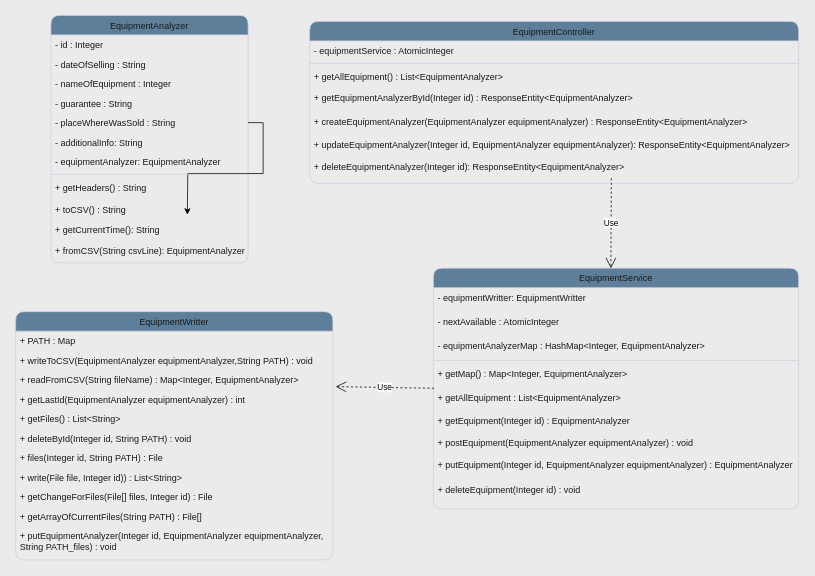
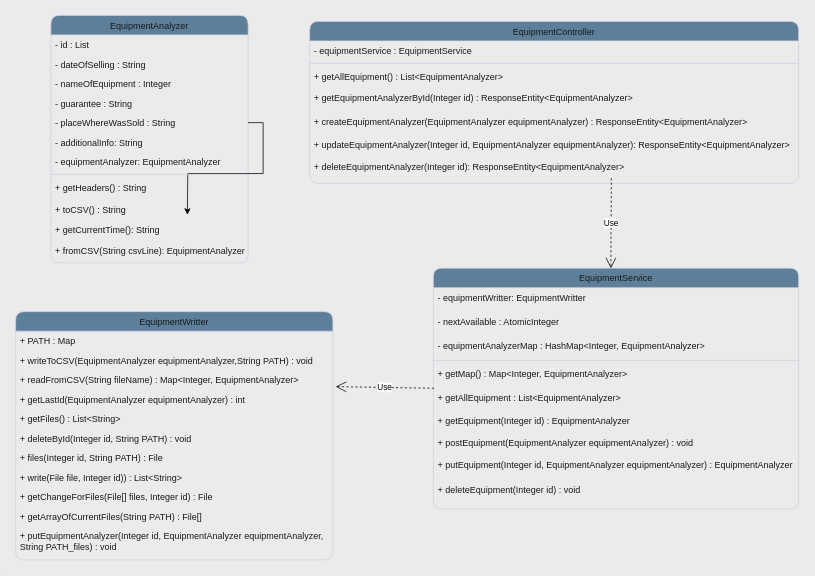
  <mxCell id="0" />
  <mxCell id="1" parent="0" />
  <mxCell id="2" value="EquipmentController" style="swimlane;fontStyle=0;align=center;verticalAlign=top;childLayout=stackLayout;horizontal=1;startSize=26;horizontalStack=0;resizeParent=1;resizeLast=0;collapsible=1;marginBottom=0;rounded=1;shadow=0;strokeWidth=1;labelBackgroundColor=none;fillColor=#5D7F99;strokeColor=#D0CEE2;fontColor=#1A1A1A;" parent="1" vertex="1"><mxGeometry x="412" y="28" width="652" height="216" as="geometry"><mxRectangle x="230" y="140" width="160" height="26" as="alternateBounds" /></mxGeometry></mxCell>
- <mxCell id="3" value="- equipmentService : AtomicInteger " style="text;align=left;verticalAlign=top;spacingLeft=4;spacingRight=4;overflow=hidden;rotatable=0;points=[[0,0.5],[1,0.5]];portConstraint=eastwest;labelBackgroundColor=none;rounded=1;fontColor=#1A1A1A;" parent="2" vertex="1"><mxGeometry y="26" width="652" height="26" as="geometry" /></mxCell>
+ <mxCell id="3" value="- equipmentService : EquipmentService " style="text;align=left;verticalAlign=top;spacingLeft=4;spacingRight=4;overflow=hidden;rotatable=0;points=[[0,0.5],[1,0.5]];portConstraint=eastwest;labelBackgroundColor=none;rounded=1;fontColor=#1A1A1A;" parent="2" vertex="1"><mxGeometry y="26" width="652" height="26" as="geometry" /></mxCell>
  <mxCell id="4" value="" style="line;html=1;strokeWidth=1;align=left;verticalAlign=middle;spacingTop=-1;spacingLeft=3;spacingRight=3;rotatable=0;labelPosition=right;points=[];portConstraint=eastwest;labelBackgroundColor=none;rounded=1;fillColor=#5D7F99;strokeColor=#D0CEE2;fontColor=#1A1A1A;" parent="2" vertex="1"><mxGeometry y="52" width="652" height="8" as="geometry" /></mxCell>
  <mxCell id="5" value="+ getAllEquipment() : List&lt;EquipmentAnalyzer&gt;" style="text;align=left;verticalAlign=top;spacingLeft=4;spacingRight=4;overflow=hidden;rotatable=0;points=[[0,0.5],[1,0.5]];portConstraint=eastwest;labelBackgroundColor=none;rounded=1;fontColor=#1A1A1A;" parent="2" vertex="1"><mxGeometry y="60" width="652" height="29" as="geometry" /></mxCell>
  <mxCell id="6" value="+ getEquipmentAnalyzerById(Integer id) : ResponseEntity&lt;EquipmentAnalyzer&gt;" style="text;align=left;verticalAlign=top;spacingLeft=4;spacingRight=4;overflow=hidden;rotatable=0;points=[[0,0.5],[1,0.5]];portConstraint=eastwest;rounded=1;shadow=0;html=0;labelBackgroundColor=none;fontColor=#1A1A1A;" parent="2" vertex="1"><mxGeometry y="89" width="652" height="31" as="geometry" /></mxCell>
  <mxCell id="7" value="+ createEquipmentAnalyzer(EquipmentAnalyzer equipmentAnalyzer) : ResponseEntity&lt;EquipmentAnalyzer&gt; " style="text;align=left;verticalAlign=top;spacingLeft=4;spacingRight=4;overflow=hidden;rotatable=0;points=[[0,0.5],[1,0.5]];portConstraint=eastwest;rounded=1;shadow=0;html=0;labelBackgroundColor=none;fontColor=#1A1A1A;" parent="2" vertex="1"><mxGeometry y="120" width="652" height="31" as="geometry" /></mxCell>
  <mxCell id="8" value="+ updateEquipmentAnalyzer(Integer id, EquipmentAnalyzer equipmentAnalyzer): ResponseEntity&lt;EquipmentAnalyzer&gt; " style="text;align=left;verticalAlign=top;spacingLeft=4;spacingRight=4;overflow=hidden;rotatable=0;points=[[0,0.5],[1,0.5]];portConstraint=eastwest;rounded=1;shadow=0;html=0;labelBackgroundColor=none;fontColor=#1A1A1A;" parent="2" vertex="1"><mxGeometry y="151" width="652" height="30" as="geometry" /></mxCell>
  <mxCell id="9" value="+ deleteEquipmentAnalyzer(Integer id): ResponseEntity&lt;EquipmentAnalyzer&gt; " style="text;align=left;verticalAlign=top;spacingLeft=4;spacingRight=4;overflow=hidden;rotatable=0;points=[[0,0.5],[1,0.5]];portConstraint=eastwest;rounded=1;shadow=0;html=0;labelBackgroundColor=none;fontColor=#1A1A1A;" parent="2" vertex="1"><mxGeometry y="181" width="652" height="28" as="geometry" /></mxCell>
  <mxCell id="10" value="EquipmentWritter" style="swimlane;fontStyle=0;align=center;verticalAlign=top;childLayout=stackLayout;horizontal=1;startSize=26;horizontalStack=0;resizeParent=1;resizeLast=0;collapsible=1;marginBottom=0;rounded=1;shadow=0;strokeWidth=1;labelBackgroundColor=none;fillColor=#5D7F99;strokeColor=#D0CEE2;fontColor=#1A1A1A;" parent="1" vertex="1"><mxGeometry x="20" y="415" width="423" height="331" as="geometry"><mxRectangle x="130" y="380" width="160" height="26" as="alternateBounds" /></mxGeometry></mxCell>
  <mxCell id="11" value="+ PATH : Map" style="text;align=left;verticalAlign=top;spacingLeft=4;spacingRight=4;overflow=hidden;rotatable=0;points=[[0,0.5],[1,0.5]];portConstraint=eastwest;labelBackgroundColor=none;rounded=1;fontColor=#1A1A1A;" parent="10" vertex="1"><mxGeometry y="26" width="423" height="26" as="geometry" /></mxCell>
  <mxCell id="12" value="+ writeToCSV(EquipmentAnalyzer equipmentAnalyzer,String PATH) : void" style="text;align=left;verticalAlign=top;spacingLeft=4;spacingRight=4;overflow=hidden;rotatable=0;points=[[0,0.5],[1,0.5]];portConstraint=eastwest;labelBackgroundColor=none;rounded=1;fontColor=#1A1A1A;" vertex="1" parent="10"><mxGeometry y="52" width="423" height="26" as="geometry" /></mxCell>
  <mxCell id="13" value="+ readFromCSV(String fileName) : Map&lt;Integer, EquipmentAnalyzer&gt;" style="text;align=left;verticalAlign=top;spacingLeft=4;spacingRight=4;overflow=hidden;rotatable=0;points=[[0,0.5],[1,0.5]];portConstraint=eastwest;labelBackgroundColor=none;rounded=1;fontColor=#1A1A1A;" vertex="1" parent="10"><mxGeometry y="78" width="423" height="26" as="geometry" /></mxCell>
  <mxCell id="14" value="+ getLastId(EquipmentAnalyzer equipmentAnalyzer) : int" style="text;align=left;verticalAlign=top;spacingLeft=4;spacingRight=4;overflow=hidden;rotatable=0;points=[[0,0.5],[1,0.5]];portConstraint=eastwest;labelBackgroundColor=none;rounded=1;fontColor=#1A1A1A;" vertex="1" parent="10"><mxGeometry y="104" width="423" height="26" as="geometry" /></mxCell>
  <mxCell id="15" value="+ getFiles() : List&lt;String&gt;" style="text;align=left;verticalAlign=top;spacingLeft=4;spacingRight=4;overflow=hidden;rotatable=0;points=[[0,0.5],[1,0.5]];portConstraint=eastwest;labelBackgroundColor=none;rounded=1;fontColor=#1A1A1A;" vertex="1" parent="10"><mxGeometry y="130" width="423" height="26" as="geometry" /></mxCell>
  <mxCell id="16" value="+ deleteById(Integer id, String PATH) : void" style="text;align=left;verticalAlign=top;spacingLeft=4;spacingRight=4;overflow=hidden;rotatable=0;points=[[0,0.5],[1,0.5]];portConstraint=eastwest;labelBackgroundColor=none;rounded=1;fontColor=#1A1A1A;" vertex="1" parent="10"><mxGeometry y="156" width="423" height="26" as="geometry" /></mxCell>
  <mxCell id="17" value="+ files(Integer id, String PATH) : File" style="text;align=left;verticalAlign=top;spacingLeft=4;spacingRight=4;overflow=hidden;rotatable=0;points=[[0,0.5],[1,0.5]];portConstraint=eastwest;labelBackgroundColor=none;rounded=1;fontColor=#1A1A1A;" vertex="1" parent="10"><mxGeometry y="182" width="423" height="26" as="geometry" /></mxCell>
  <mxCell id="18" value="+ write(File file, Integer id)) : List&lt;String&gt;" style="text;align=left;verticalAlign=top;spacingLeft=4;spacingRight=4;overflow=hidden;rotatable=0;points=[[0,0.5],[1,0.5]];portConstraint=eastwest;labelBackgroundColor=none;rounded=1;fontColor=#1A1A1A;" vertex="1" parent="10"><mxGeometry y="208" width="423" height="26" as="geometry" /></mxCell>
  <mxCell id="19" value="+ getChangeForFiles(File[] files, Integer id) : File" style="text;align=left;verticalAlign=top;spacingLeft=4;spacingRight=4;overflow=hidden;rotatable=0;points=[[0,0.5],[1,0.5]];portConstraint=eastwest;labelBackgroundColor=none;rounded=1;fontColor=#1A1A1A;" vertex="1" parent="10"><mxGeometry y="234" width="423" height="26" as="geometry" /></mxCell>
  <mxCell id="20" value="+ getArrayOfCurrentFiles(String PATH) : File[]" style="text;align=left;verticalAlign=top;spacingLeft=4;spacingRight=4;overflow=hidden;rotatable=0;points=[[0,0.5],[1,0.5]];portConstraint=eastwest;labelBackgroundColor=none;rounded=1;fontColor=#1A1A1A;" vertex="1" parent="10"><mxGeometry y="260" width="423" height="26" as="geometry" /></mxCell>
  <mxCell id="21" value="+ putEquipmentAnalyzer(Integer id, EquipmentAnalyzer equipmentAnalyzer,&#10;String PATH_files) : void" style="text;align=left;verticalAlign=top;spacingLeft=4;spacingRight=4;overflow=hidden;rotatable=0;points=[[0,0.5],[1,0.5]];portConstraint=eastwest;labelBackgroundColor=none;rounded=1;fontColor=#1A1A1A;" vertex="1" parent="10"><mxGeometry y="286" width="423" height="45" as="geometry" /></mxCell>
  <mxCell id="22" value="EquipmentService" style="swimlane;fontStyle=0;align=center;verticalAlign=top;childLayout=stackLayout;horizontal=1;startSize=26;horizontalStack=0;resizeParent=1;resizeLast=0;collapsible=1;marginBottom=0;rounded=1;shadow=0;strokeWidth=1;labelBackgroundColor=none;fillColor=#5D7F99;strokeColor=#D0CEE2;fontColor=#1A1A1A;" parent="1" vertex="1"><mxGeometry x="577" y="357" width="487" height="321" as="geometry"><mxRectangle x="550" y="140" width="160" height="26" as="alternateBounds" /></mxGeometry></mxCell>
  <mxCell id="23" value="- equipmentWritter: EquipmentWritter" style="text;align=left;verticalAlign=top;spacingLeft=4;spacingRight=4;overflow=hidden;rotatable=0;points=[[0,0.5],[1,0.5]];portConstraint=eastwest;rounded=1;shadow=0;html=0;labelBackgroundColor=none;fontColor=#1A1A1A;" parent="22" vertex="1"><mxGeometry y="26" width="487" height="32" as="geometry" /></mxCell>
  <mxCell id="24" value="- nextAvailable : AtomicInteger" style="text;align=left;verticalAlign=top;spacingLeft=4;spacingRight=4;overflow=hidden;rotatable=0;points=[[0,0.5],[1,0.5]];portConstraint=eastwest;rounded=1;shadow=0;html=0;labelBackgroundColor=none;fontColor=#1A1A1A;" vertex="1" parent="22"><mxGeometry y="58" width="487" height="32" as="geometry" /></mxCell>
  <mxCell id="25" value="- equipmentAnalyzerMap : HashMap&lt;Integer, EquipmentAnalyzer&gt; " style="text;align=left;verticalAlign=top;spacingLeft=4;spacingRight=4;overflow=hidden;rotatable=0;points=[[0,0.5],[1,0.5]];portConstraint=eastwest;labelBackgroundColor=none;rounded=1;fontColor=#1A1A1A;" parent="22" vertex="1"><mxGeometry y="90" width="487" height="29" as="geometry" /></mxCell>
  <mxCell id="26" value="" style="line;html=1;strokeWidth=1;align=left;verticalAlign=middle;spacingTop=-1;spacingLeft=3;spacingRight=3;rotatable=0;labelPosition=right;points=[];portConstraint=eastwest;labelBackgroundColor=none;rounded=1;fillColor=#5D7F99;strokeColor=#D0CEE2;fontColor=#1A1A1A;" parent="22" vertex="1"><mxGeometry y="119" width="487" height="8" as="geometry" /></mxCell>
  <mxCell id="27" value="+ getMap() : Map&lt;Integer, EquipmentAnalyzer&gt; " style="text;align=left;verticalAlign=top;spacingLeft=4;spacingRight=4;overflow=hidden;rotatable=0;points=[[0,0.5],[1,0.5]];portConstraint=eastwest;rounded=1;shadow=0;html=0;labelBackgroundColor=none;fontColor=#1A1A1A;" parent="22" vertex="1"><mxGeometry y="127" width="487" height="32" as="geometry" /></mxCell>
  <mxCell id="28" value="+ getAllEquipment : List&lt;EquipmentAnalyzer&gt; " style="text;align=left;verticalAlign=top;spacingLeft=4;spacingRight=4;overflow=hidden;rotatable=0;points=[[0,0.5],[1,0.5]];portConstraint=eastwest;rounded=1;shadow=0;html=0;labelBackgroundColor=none;fontColor=#1A1A1A;" parent="22" vertex="1"><mxGeometry y="159" width="487" height="31" as="geometry" /></mxCell>
  <mxCell id="29" value="+ getEquipment(Integer id) : EquipmentAnalyzer" style="text;align=left;verticalAlign=top;spacingLeft=4;spacingRight=4;overflow=hidden;rotatable=0;points=[[0,0.5],[1,0.5]];portConstraint=eastwest;rounded=1;shadow=0;html=0;labelBackgroundColor=none;fontColor=#1A1A1A;" parent="22" vertex="1"><mxGeometry y="190" width="487" height="29" as="geometry" /></mxCell>
  <mxCell id="30" value="+ postEquipment(EquipmentAnalyzer equipmentAnalyzer) : void" style="text;align=left;verticalAlign=top;spacingLeft=4;spacingRight=4;overflow=hidden;rotatable=0;points=[[0,0.5],[1,0.5]];portConstraint=eastwest;labelBackgroundColor=none;rounded=1;fontColor=#1A1A1A;" parent="22" vertex="1"><mxGeometry y="219" width="487" height="30" as="geometry" /></mxCell>
  <mxCell id="31" value="+ putEquipment(Integer id, EquipmentAnalyzer equipmentAnalyzer) : EquipmentAnalyzer" style="text;align=left;verticalAlign=top;spacingLeft=4;spacingRight=4;overflow=hidden;rotatable=0;points=[[0,0.5],[1,0.5]];portConstraint=eastwest;labelBackgroundColor=none;rounded=1;fontColor=#1A1A1A;" parent="22" vertex="1"><mxGeometry y="249" width="487" height="33" as="geometry" /></mxCell>
  <mxCell id="32" value="+ deleteEquipment(Integer id) : void" style="text;align=left;verticalAlign=top;spacingLeft=4;spacingRight=4;overflow=hidden;rotatable=0;points=[[0,0.5],[1,0.5]];portConstraint=eastwest;labelBackgroundColor=none;rounded=1;fontColor=#1A1A1A;" parent="22" vertex="1"><mxGeometry y="282" width="487" height="39" as="geometry" /></mxCell>
  <mxCell id="33" value="EquipmentAnalyzer" style="swimlane;fontStyle=0;align=center;verticalAlign=top;childLayout=stackLayout;horizontal=1;startSize=26;horizontalStack=0;resizeParent=1;resizeLast=0;collapsible=1;marginBottom=0;rounded=1;shadow=0;strokeWidth=1;labelBackgroundColor=none;fillColor=#5D7F99;strokeColor=#D0CEE2;fontColor=#1A1A1A;" parent="1" vertex="1"><mxGeometry x="67" y="20" width="263" height="330" as="geometry"><mxRectangle x="130" y="380" width="160" height="26" as="alternateBounds" /></mxGeometry></mxCell>
- <mxCell id="34" value="- id : Integer" style="text;align=left;verticalAlign=top;spacingLeft=4;spacingRight=4;overflow=hidden;rotatable=0;points=[[0,0.5],[1,0.5]];portConstraint=eastwest;labelBackgroundColor=none;rounded=1;fontColor=#1A1A1A;" parent="33" vertex="1"><mxGeometry y="26" width="263" height="26" as="geometry" /></mxCell>
+ <mxCell id="34" value="- id : List" style="text;align=left;verticalAlign=top;spacingLeft=4;spacingRight=4;overflow=hidden;rotatable=0;points=[[0,0.5],[1,0.5]];portConstraint=eastwest;labelBackgroundColor=none;rounded=1;fontColor=#1A1A1A;" parent="33" vertex="1"><mxGeometry y="26" width="263" height="26" as="geometry" /></mxCell>
  <mxCell id="35" value="- dateOfSelling : String" style="text;align=left;verticalAlign=top;spacingLeft=4;spacingRight=4;overflow=hidden;rotatable=0;points=[[0,0.5],[1,0.5]];portConstraint=eastwest;rounded=1;shadow=0;html=0;labelBackgroundColor=none;fontColor=#1A1A1A;" parent="33" vertex="1"><mxGeometry y="52" width="263" height="26" as="geometry" /></mxCell>
  <mxCell id="36" value="- nameOfEquipment : Integer" style="text;align=left;verticalAlign=top;spacingLeft=4;spacingRight=4;overflow=hidden;rotatable=0;points=[[0,0.5],[1,0.5]];portConstraint=eastwest;fontStyle=0;labelBackgroundColor=none;rounded=1;fontColor=#1A1A1A;" parent="33" vertex="1"><mxGeometry y="78" width="263" height="26" as="geometry" /></mxCell>
  <mxCell id="37" value="- guarantee : String" style="text;align=left;verticalAlign=top;spacingLeft=4;spacingRight=4;overflow=hidden;rotatable=0;points=[[0,0.5],[1,0.5]];portConstraint=eastwest;labelBackgroundColor=none;rounded=1;fontColor=#1A1A1A;" parent="33" vertex="1"><mxGeometry y="104" width="263" height="26" as="geometry" /></mxCell>
  <mxCell id="38" style="edgeStyle=orthogonalEdgeStyle;rounded=0;orthogonalLoop=1;jettySize=auto;html=1;exitX=1;exitY=0.5;exitDx=0;exitDy=0;" parent="33" source="39" edge="1"><mxGeometry relative="1" as="geometry"><mxPoint x="182" y="265.8" as="targetPoint" /></mxGeometry></mxCell>
  <mxCell id="39" value="- placeWhereWasSold : String" style="text;align=left;verticalAlign=top;spacingLeft=4;spacingRight=4;overflow=hidden;rotatable=0;points=[[0,0.5],[1,0.5]];portConstraint=eastwest;labelBackgroundColor=none;rounded=1;fontColor=#1A1A1A;" parent="33" vertex="1"><mxGeometry y="130" width="263" height="26" as="geometry" /></mxCell>
  <mxCell id="40" value="- additionalInfo: String" style="text;align=left;verticalAlign=top;spacingLeft=4;spacingRight=4;overflow=hidden;rotatable=0;points=[[0,0.5],[1,0.5]];portConstraint=eastwest;labelBackgroundColor=none;rounded=1;fontColor=#1A1A1A;" parent="33" vertex="1"><mxGeometry y="156" width="263" height="26" as="geometry" /></mxCell>
  <mxCell id="41" value="- equipmentAnalyzer: EquipmentAnalyzer" style="text;align=left;verticalAlign=top;spacingLeft=4;spacingRight=4;overflow=hidden;rotatable=0;points=[[0,0.5],[1,0.5]];portConstraint=eastwest;labelBackgroundColor=none;rounded=1;fontColor=#1A1A1A;" vertex="1" parent="33"><mxGeometry y="182" width="263" height="26" as="geometry" /></mxCell>
  <mxCell id="42" value="" style="line;html=1;strokeWidth=1;align=left;verticalAlign=middle;spacingTop=-1;spacingLeft=3;spacingRight=3;rotatable=0;labelPosition=right;points=[];portConstraint=eastwest;labelBackgroundColor=none;rounded=1;fillColor=#5D7F99;strokeColor=#D0CEE2;fontColor=#1A1A1A;" parent="33" vertex="1"><mxGeometry y="208" width="263" height="8" as="geometry" /></mxCell>
  <mxCell id="43" value="+ getHeaders() : String" style="text;align=left;verticalAlign=top;spacingLeft=4;spacingRight=4;overflow=hidden;rotatable=0;points=[[0,0.5],[1,0.5]];portConstraint=eastwest;labelBackgroundColor=none;rounded=1;fontColor=#1A1A1A;" parent="33" vertex="1"><mxGeometry y="216" width="263" height="30" as="geometry" /></mxCell>
  <mxCell id="44" value="+ toCSV() : String" style="text;align=left;verticalAlign=top;spacingLeft=4;spacingRight=4;overflow=hidden;rotatable=0;points=[[0,0.5],[1,0.5]];portConstraint=eastwest;labelBackgroundColor=none;rounded=1;fontColor=#1A1A1A;" parent="33" vertex="1"><mxGeometry y="246" width="263" height="26" as="geometry" /></mxCell>
  <mxCell id="45" value="+ getCurrentTime(): String" style="text;align=left;verticalAlign=top;spacingLeft=4;spacingRight=4;overflow=hidden;rotatable=0;points=[[0,0.5],[1,0.5]];portConstraint=eastwest;labelBackgroundColor=none;rounded=1;fontColor=#1A1A1A;" parent="33" vertex="1"><mxGeometry y="272" width="263" height="29" as="geometry" /></mxCell>
  <mxCell id="46" value="+ fromCSV(String csvLine): EquipmentAnalyzer" style="text;align=left;verticalAlign=top;spacingLeft=4;spacingRight=4;overflow=hidden;rotatable=0;points=[[0,0.5],[1,0.5]];portConstraint=eastwest;labelBackgroundColor=none;rounded=1;fontColor=#1A1A1A;" vertex="1" parent="33"><mxGeometry y="301" width="263" height="29" as="geometry" /></mxCell>
  <mxCell id="47" value="Use" style="endArrow=open;endSize=12;dashed=1;html=1;rounded=0;strokeColor=#030303;fontColor=#030303;labelBackgroundColor=#FFFFFF;exitX=0.002;exitY=0.039;exitDx=0;exitDy=0;exitPerimeter=0;entryX=1.009;entryY=0.846;entryDx=0;entryDy=0;entryPerimeter=0;" parent="1" source="28" target="13" edge="1"><mxGeometry width="160" relative="1" as="geometry"><mxPoint x="350" y="351" as="sourcePoint" /><mxPoint x="510" y="351" as="targetPoint" /></mxGeometry></mxCell>
  <mxCell id="48" value="Use" style="endArrow=open;endSize=12;dashed=1;html=1;rounded=0;labelBackgroundColor=#FFFFFF;fontColor=#000000;strokeColor=#000000;entryX=0.486;entryY=0.001;entryDx=0;entryDy=0;entryPerimeter=0;exitX=0.617;exitY=1;exitDx=0;exitDy=0;exitPerimeter=0;" parent="1" source="9" target="22" edge="1"><mxGeometry width="160" relative="1" as="geometry"><mxPoint x="814" y="228" as="sourcePoint" /><mxPoint x="814" y="360" as="targetPoint" /></mxGeometry></mxCell>
